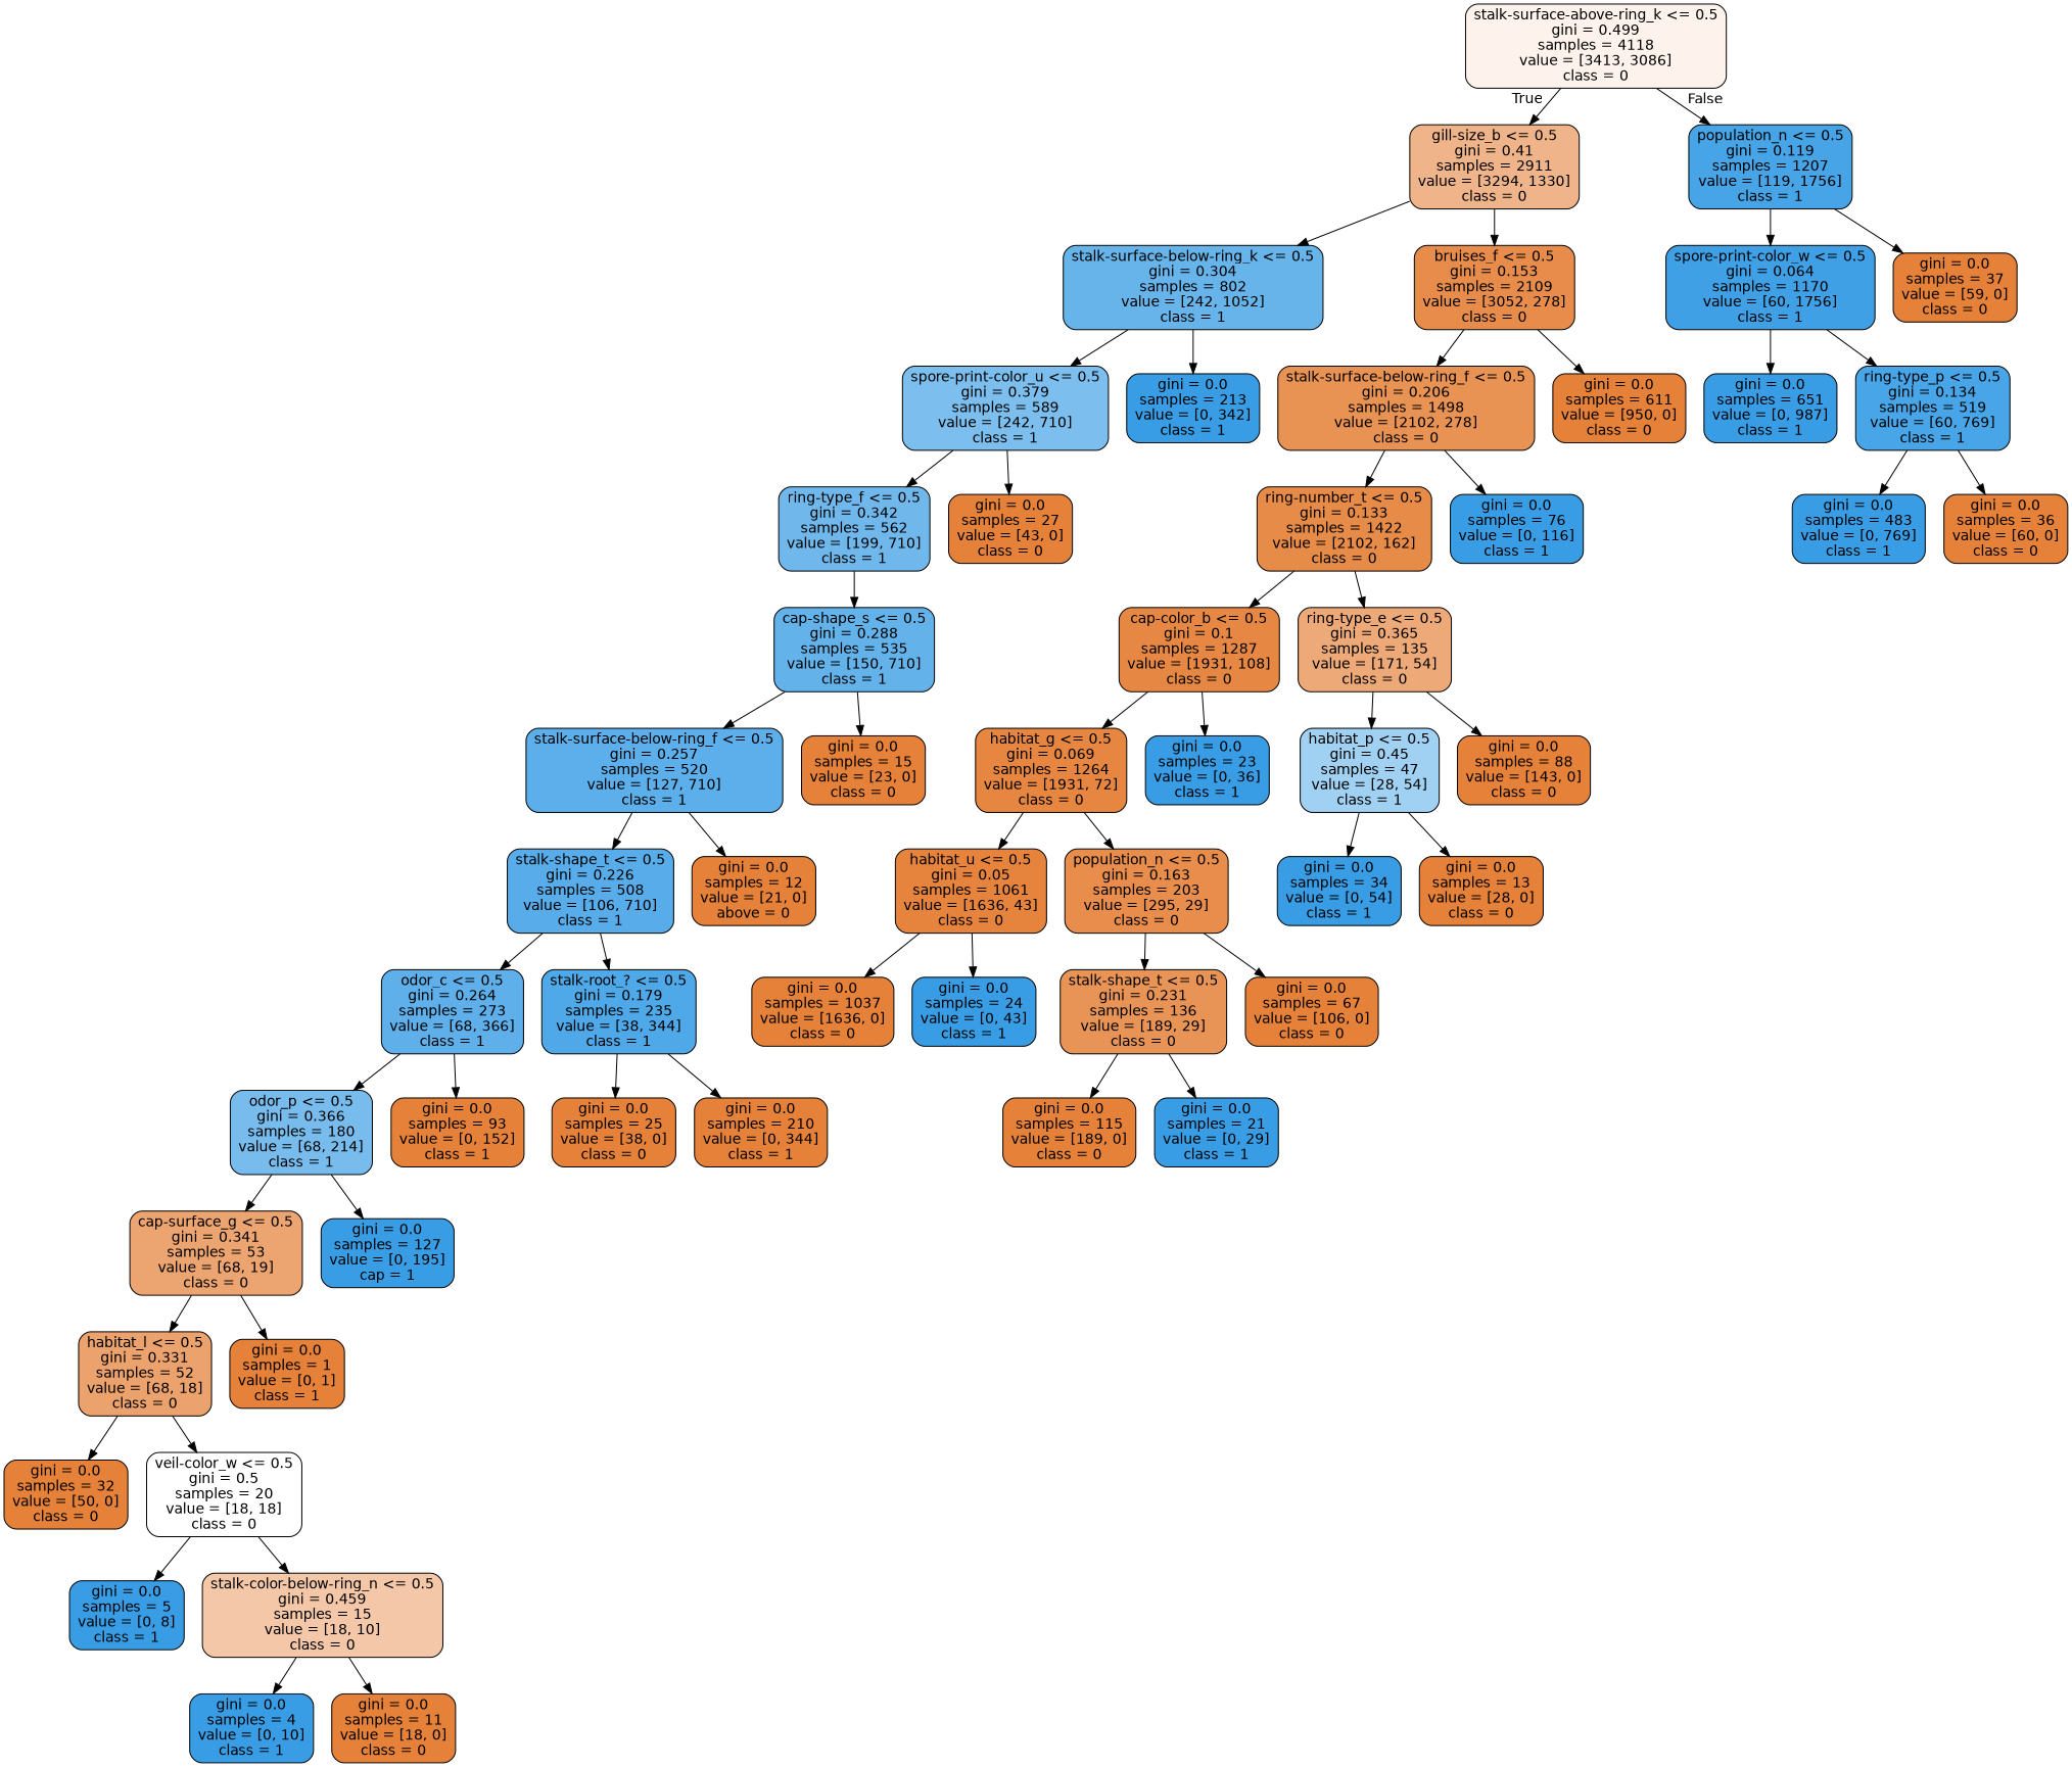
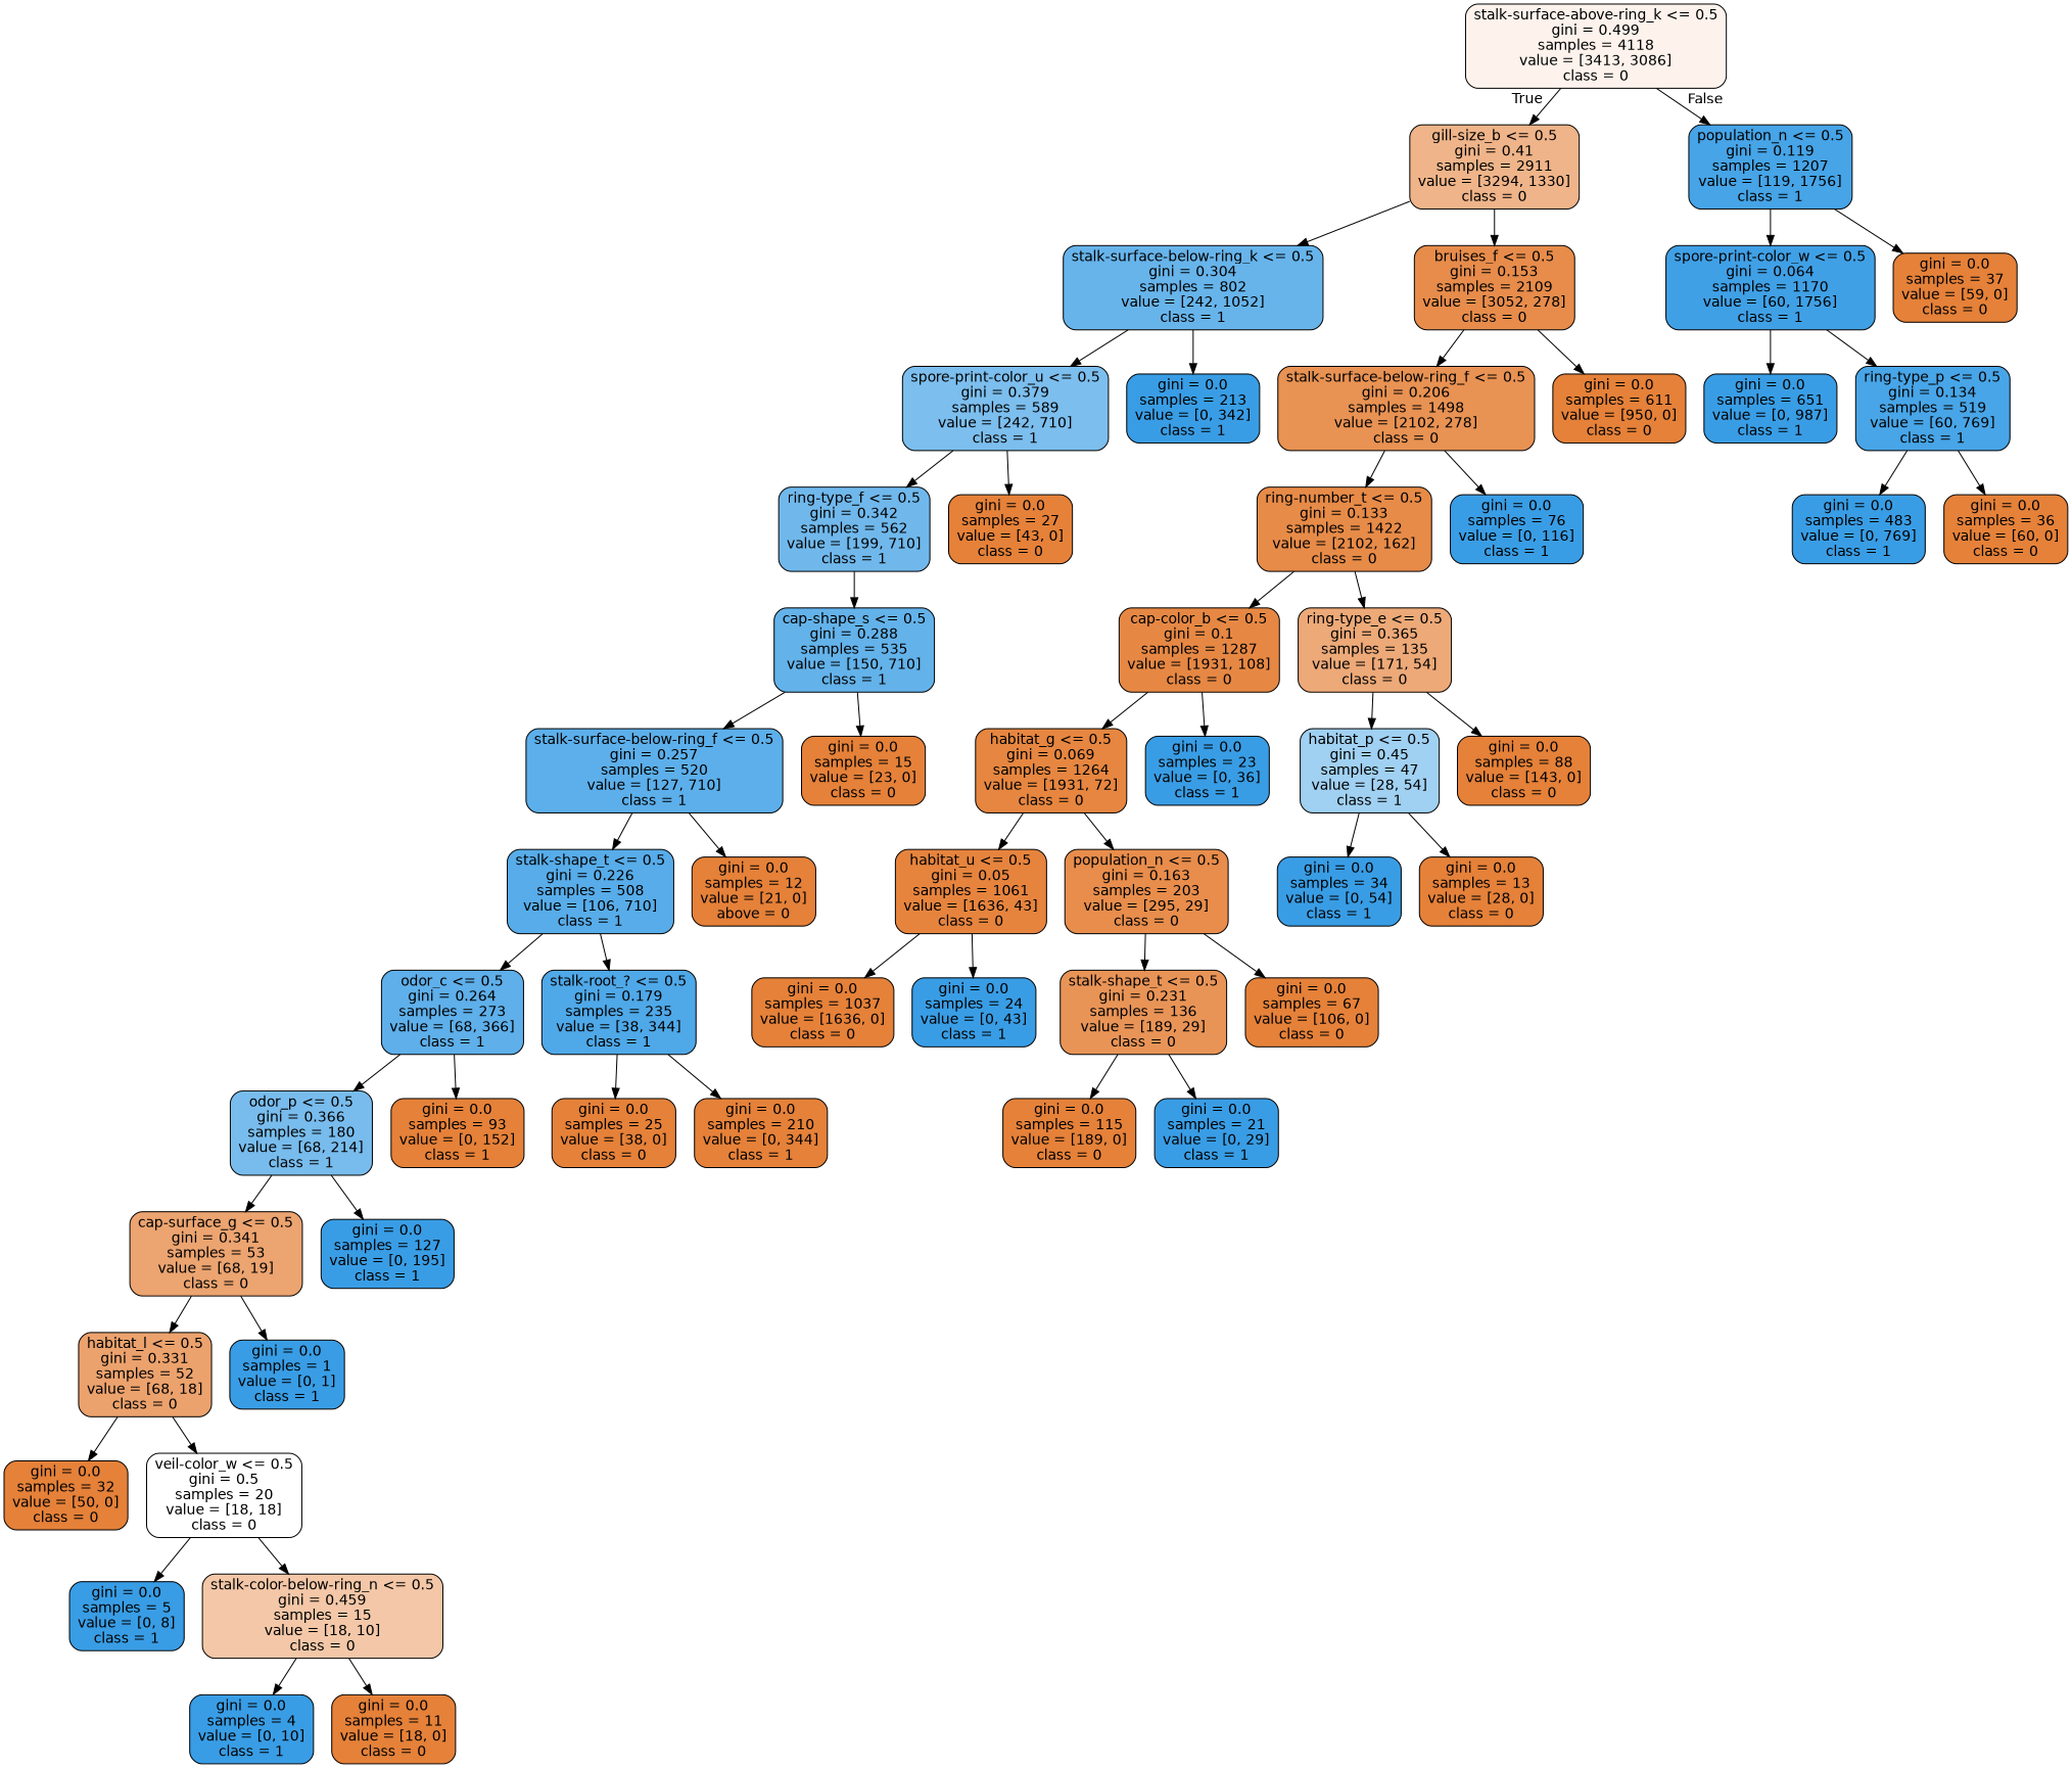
  digraph {
    node [color=black fillcolor="#e58139" fontname=helvetica shape=box style="filled, rounded"]
    edge [fontname=helvetica]
    n1 [fillcolor="#fdf3ec" label="stalk-surface-above-ring_k <= 0.5\ngini = 0.499\nsamples = 4118\nvalue = [3413, 3086]\nclass = 0"]
    n2 [fillcolor="#efb489" label="gill-size_b <= 0.5\ngini = 0.41\nsamples = 2911\nvalue = [3294, 1330]\nclass = 0"]
    n3 [fillcolor="#46a4e7" label="population_n <= 0.5\ngini = 0.119\nsamples = 1207\nvalue = [119, 1756]\nclass = 1"]
    n4 [fillcolor="#67b4eb" label="stalk-surface-below-ring_k <= 0.5\ngini = 0.304\nsamples = 802\nvalue = [242, 1052]\nclass = 1"]
    n5 [fillcolor="#e78c4b" label="bruises_f <= 0.5\ngini = 0.153\nsamples = 2109\nvalue = [3052, 278]\nclass = 0"]
    n6 [fillcolor="#40a0e6" label="spore-print-color_w <= 0.5\ngini = 0.064\nsamples = 1170\nvalue = [60, 1756]\nclass = 1"]
    n7 [label="gini = 0.0\nsamples = 37\nvalue = [59, 0]\nclass = 0"]
    n8 [fillcolor="#7cbeee" label="spore-print-color_u <= 0.5\ngini = 0.379\nsamples = 589\nvalue = [242, 710]\nclass = 1"]
    n9 [fillcolor="#399de5" label="gini = 0.0\nsamples = 213\nvalue = [0, 342]\nclass = 1"]
    n10 [fillcolor="#e89253" label="stalk-surface-below-ring_f <= 0.5\ngini = 0.206\nsamples = 1498\nvalue = [2102, 278]\nclass = 0"]
    n11 [label="gini = 0.0\nsamples = 611\nvalue = [950, 0]\nclass = 0"]
    n12 [fillcolor="#70b8ec" label="ring-type_f <= 0.5\ngini = 0.342\nsamples = 562\nvalue = [199, 710]\nclass = 1"]
    n13 [label="gini = 0.0\nsamples = 27\nvalue = [43, 0]\nclass = 0"]
    n14 [fillcolor="#63b2ea" label="cap-shape_s <= 0.5\ngini = 0.288\nsamples = 535\nvalue = [150, 710]\nclass = 1"]
    n15 [fillcolor="#5cafea" label="stalk-surface-below-ring_f <= 0.5\ngini = 0.257\nsamples = 520\nvalue = [127, 710]\nclass = 1"]
    n16 [label="gini = 0.0\nsamples = 15\nvalue = [23, 0]\nclass = 0"]
    n17 [fillcolor="#57ace9" label="stalk-shape_t <= 0.5\ngini = 0.226\nsamples = 508\nvalue = [106, 710]\nclass = 1"]
    n18 [label="gini = 0.0\nsamples = 12\nvalue = [21, 0]\nabove = 0"]
    n19 [fillcolor="#5eafea" label="odor_c <= 0.5\ngini = 0.264\nsamples = 273\nvalue = [68, 366]\nclass = 1"]
    n20 [fillcolor="#4fa8e8" label="stalk-root_? <= 0.5\ngini = 0.179\nsamples = 235\nvalue = [38, 344]\nclass = 1"]
    n21 [fillcolor="#78bced" label="odor_p <= 0.5\ngini = 0.366\nsamples = 180\nvalue = [68, 214]\nclass = 1"]
    n22 [label="gini = 0.0\nsamples = 93\nvalue = [0, 152]\nclass = 1"]
    n23 [label="gini = 0.0\nsamples = 25\nvalue = [38, 0]\nclass = 0"]
    n24 [label="gini = 0.0\nsamples = 210\nvalue = [0, 344]\nclass = 1"]
    n25 [fillcolor="#eca470" label="cap-surface_g <= 0.5\ngini = 0.341\nsamples = 53\nvalue = [68, 19]\nclass = 0"]
-   n26 [fillcolor="#399de5" label="gini = 0.0\nsamples = 127\nvalue = [0, 195]\ncap = 1"]
+   n26 [fillcolor="#399de5" label="gini = 0.0\nsamples = 127\nvalue = [0, 195]\nclass = 1"]
    n27 [fillcolor="#eca26d" label="habitat_l <= 0.5\ngini = 0.331\nsamples = 52\nvalue = [68, 18]\nclass = 0"]
-   n28 [label="gini = 0.0\nsamples = 1\nvalue = [0, 1]\nclass = 1"]
+   n28 [fillcolor="#399de5" label="gini = 0.0\nsamples = 1\nvalue = [0, 1]\nclass = 1"]
    n29 [label="gini = 0.0\nsamples = 32\nvalue = [50, 0]\nclass = 0"]
    n30 [fillcolor="#ffffff" label="veil-color_w <= 0.5\ngini = 0.5\nsamples = 20\nvalue = [18, 18]\nclass = 0"]
    n31 [fillcolor="#399de5" label="gini = 0.0\nsamples = 5\nvalue = [0, 8]\nclass = 1"]
    n32 [fillcolor="#f3c7a7" label="stalk-color-below-ring_n <= 0.5\ngini = 0.459\nsamples = 15\nvalue = [18, 10]\nclass = 0"]
    n33 [fillcolor="#399de5" label="gini = 0.0\nsamples = 4\nvalue = [0, 10]\nclass = 1"]
    n34 [label="gini = 0.0\nsamples = 11\nvalue = [18, 0]\nclass = 0"]
    n35 [fillcolor="#e78b48" label="ring-number_t <= 0.5\ngini = 0.133\nsamples = 1422\nvalue = [2102, 162]\nclass = 0"]
    n36 [fillcolor="#399de5" label="gini = 0.0\nsamples = 76\nvalue = [0, 116]\nclass = 1"]
    n37 [fillcolor="#e68844" label="cap-color_b <= 0.5\ngini = 0.1\nsamples = 1287\nvalue = [1931, 108]\nclass = 0"]
    n38 [fillcolor="#eda978" label="ring-type_e <= 0.5\ngini = 0.365\nsamples = 135\nvalue = [171, 54]\nclass = 0"]
    n39 [fillcolor="#e68640" label="habitat_g <= 0.5\ngini = 0.069\nsamples = 1264\nvalue = [1931, 72]\nclass = 0"]
    n40 [fillcolor="#399de5" label="gini = 0.0\nsamples = 23\nvalue = [0, 36]\nclass = 1"]
    n41 [fillcolor="#a0d0f2" label="habitat_p <= 0.5\ngini = 0.45\nsamples = 47\nvalue = [28, 54]\nclass = 1"]
    n42 [label="gini = 0.0\nsamples = 88\nvalue = [143, 0]\nclass = 0"]
    n43 [fillcolor="#e6843e" label="habitat_u <= 0.5\ngini = 0.05\nsamples = 1061\nvalue = [1636, 43]\nclass = 0"]
    n44 [fillcolor="#e88d4c" label="population_n <= 0.5\ngini = 0.163\nsamples = 203\nvalue = [295, 29]\nclass = 0"]
    n45 [label="gini = 0.0\nsamples = 1037\nvalue = [1636, 0]\nclass = 0"]
    n46 [fillcolor="#399de5" label="gini = 0.0\nsamples = 24\nvalue = [0, 43]\nclass = 1"]
    n47 [fillcolor="#e99457" label="stalk-shape_t <= 0.5\ngini = 0.231\nsamples = 136\nvalue = [189, 29]\nclass = 0"]
    n48 [label="gini = 0.0\nsamples = 67\nvalue = [106, 0]\nclass = 0"]
    n49 [label="gini = 0.0\nsamples = 115\nvalue = [189, 0]\nclass = 0"]
    n50 [fillcolor="#399de5" label="gini = 0.0\nsamples = 21\nvalue = [0, 29]\nclass = 1"]
    n51 [fillcolor="#399de5" label="gini = 0.0\nsamples = 34\nvalue = [0, 54]\nclass = 1"]
    n52 [label="gini = 0.0\nsamples = 13\nvalue = [28, 0]\nclass = 0"]
    n53 [fillcolor="#399de5" label="gini = 0.0\nsamples = 651\nvalue = [0, 987]\nclass = 1"]
    n54 [fillcolor="#48a5e7" label="ring-type_p <= 0.5\ngini = 0.134\nsamples = 519\nvalue = [60, 769]\nclass = 1"]
    n55 [fillcolor="#399de5" label="gini = 0.0\nsamples = 483\nvalue = [0, 769]\nclass = 1"]
    n56 [label="gini = 0.0\nsamples = 36\nvalue = [60, 0]\nclass = 0"]
    n1 -> n2 [headlabel=True labelangle=45 labeldistance=2.5]
    n1 -> n3 [headlabel=False labelangle=-45 labeldistance=2.5]
    n2 -> n4
    n2 -> n5
    n3 -> n6
    n3 -> n7
    n4 -> n8
    n4 -> n9
    n5 -> n10
    n5 -> n11
    n6 -> n53
    n6 -> n54
    n8 -> n12
    n8 -> n13
    n10 -> n35
    n10 -> n36
    n12 -> n14
    n14 -> n15
    n14 -> n16
    n15 -> n17
    n15 -> n18
    n17 -> n19
    n17 -> n20
    n19 -> n21
    n19 -> n22
    n20 -> n23
    n20 -> n24
    n21 -> n25
    n21 -> n26
    n25 -> n27
    n25 -> n28
    n27 -> n29
    n27 -> n30
    n30 -> n31
    n30 -> n32
    n32 -> n33
    n32 -> n34
    n35 -> n37
    n35 -> n38
    n37 -> n39
    n37 -> n40
    n38 -> n41
    n38 -> n42
    n39 -> n43
    n39 -> n44
    n41 -> n51
    n41 -> n52
    n43 -> n45
    n43 -> n46
    n44 -> n47
    n44 -> n48
    n47 -> n49
    n47 -> n50
    n54 -> n55
    n54 -> n56
  }
